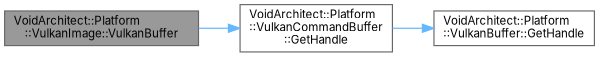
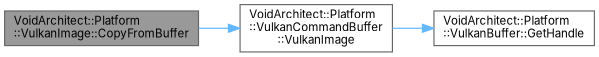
  digraph {
    fontname=Inter
    rankdir=LR
    node [color=grey40 fillcolor=white fontname=Inter fontsize=10 shape=box style=filled]
    edge [color=steelblue1 fontname=Inter fontsize=10 labelfontname=Helvetica labelfontsize=10 style=solid]
-   n1 [color=gray40 fillcolor=grey60 fontcolor=black height=0.2 label="VoidArchitect::Platform\l::VulkanImage::VulkanBuffer" width=0.4]
-   n2 [height=0.2 label="VoidArchitect::Platform\l::VulkanCommandBuffer\l::GetHandle" width=0.4]
+   n1 [color=gray40 fillcolor=grey60 fontcolor=black height=0.2 label="VoidArchitect::Platform\l::VulkanImage::CopyFromBuffer" width=0.4]
+   n2 [height=0.2 label="VoidArchitect::Platform\l::VulkanCommandBuffer\l::VulkanImage" width=0.4]
    n3 [height=0.2 label="VoidArchitect::Platform\l::VulkanBuffer::GetHandle" width=0.4]
    n1 -> n2
    n2 -> n3
  }
